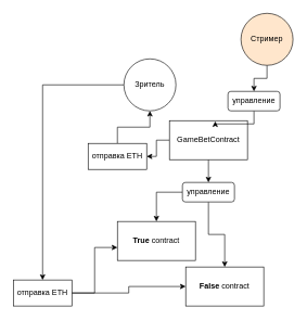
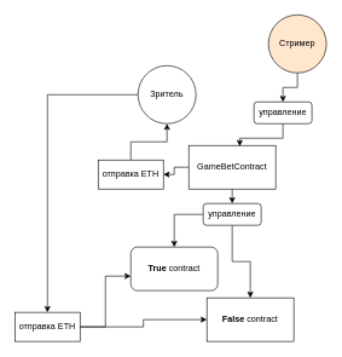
  <mxCell id="0" />
  <mxCell id="1" parent="0" />
  <mxCell id="2" style="edgeStyle=orthogonalEdgeStyle;rounded=0;orthogonalLoop=1;jettySize=auto;html=1;entryX=0.5;entryY=0;entryDx=0;entryDy=0;" edge="1" parent="1" source="3" target="18"><mxGeometry relative="1" as="geometry" /></mxCell>
  <mxCell id="3" value="Зритель" style="ellipse;whiteSpace=wrap;html=1;aspect=fixed;" vertex="1" parent="1"><mxGeometry x="190" y="90" width="80" height="80" as="geometry" /></mxCell>
  <mxCell id="4" style="edgeStyle=orthogonalEdgeStyle;rounded=0;orthogonalLoop=1;jettySize=auto;html=1;" edge="1" parent="1" source="5" target="10"><mxGeometry relative="1" as="geometry" /></mxCell>
  <mxCell id="5" value="Стример" style="ellipse;whiteSpace=wrap;html=1;aspect=fixed;fillColor=#ffe6cc;" vertex="1" parent="1"><mxGeometry x="370" y="20" width="80" height="80" as="geometry" /></mxCell>
  <mxCell id="6" style="edgeStyle=orthogonalEdgeStyle;rounded=0;orthogonalLoop=1;jettySize=auto;html=1;exitX=0.5;exitY=1;exitDx=0;exitDy=0;entryX=0.5;entryY=0;entryDx=0;entryDy=0;" edge="1" parent="1" source="8" target="15"><mxGeometry relative="1" as="geometry" /></mxCell>
  <mxCell id="7" style="edgeStyle=orthogonalEdgeStyle;rounded=0;orthogonalLoop=1;jettySize=auto;html=1;" edge="1" parent="1" source="8" target="20"><mxGeometry relative="1" as="geometry" /></mxCell>
- <mxCell id="8" value="GameBetContract" style="rounded=0;whiteSpace=wrap;html=1;" vertex="1" parent="1"><mxGeometry x="260" y="185" width="120" height="60" as="geometry" /></mxCell>
+ <mxCell id="8" value="GameBetContract" style="rounded=0;whiteSpace=wrap;html=1;" vertex="1" parent="1"><mxGeometry x="260" y="200" width="120" height="60" as="geometry" /></mxCell>
  <mxCell id="9" style="edgeStyle=orthogonalEdgeStyle;rounded=0;orthogonalLoop=1;jettySize=auto;html=1;entryX=0.587;entryY=0.017;entryDx=0;entryDy=0;entryPerimeter=0;" edge="1" parent="1" source="10" target="8"><mxGeometry relative="1" as="geometry" /></mxCell>
  <mxCell id="10" value="управление" style="rounded=1;whiteSpace=wrap;html=1;" vertex="1" parent="1"><mxGeometry x="350" y="140" width="80" height="30" as="geometry" /></mxCell>
- <mxCell id="11" value="&lt;b&gt;True &lt;/b&gt;contract" style="rounded=0;whiteSpace=wrap;html=1;" vertex="1" parent="1"><mxGeometry x="180" y="340" width="120" height="60" as="geometry" /></mxCell>
+ <mxCell id="11" value="&lt;b&gt;True &lt;/b&gt;contract" style="whiteSpace=wrap;html=1;rounded=1;" vertex="1" parent="1"><mxGeometry x="180" y="340" width="120" height="60" as="geometry" /></mxCell>
  <mxCell id="12" value="&lt;b&gt;False&amp;nbsp;&lt;/b&gt;contract" style="rounded=0;whiteSpace=wrap;html=1;" vertex="1" parent="1"><mxGeometry x="285" y="410" width="120" height="60" as="geometry" /></mxCell>
  <mxCell id="13" style="edgeStyle=orthogonalEdgeStyle;rounded=0;orthogonalLoop=1;jettySize=auto;html=1;exitX=0;exitY=0.5;exitDx=0;exitDy=0;entryX=0.5;entryY=0;entryDx=0;entryDy=0;" edge="1" parent="1" source="15" target="11"><mxGeometry relative="1" as="geometry" /></mxCell>
  <mxCell id="14" style="edgeStyle=orthogonalEdgeStyle;rounded=0;orthogonalLoop=1;jettySize=auto;html=1;entryX=0.5;entryY=0;entryDx=0;entryDy=0;" edge="1" parent="1" source="15" target="12"><mxGeometry relative="1" as="geometry"><mxPoint x="390" y="330" as="targetPoint" /></mxGeometry></mxCell>
  <mxCell id="15" value="управление" style="rounded=1;whiteSpace=wrap;html=1;" vertex="1" parent="1"><mxGeometry x="280" y="280" width="80" height="30" as="geometry" /></mxCell>
  <mxCell id="16" style="edgeStyle=orthogonalEdgeStyle;rounded=0;orthogonalLoop=1;jettySize=auto;html=1;entryX=0;entryY=0.667;entryDx=0;entryDy=0;entryPerimeter=0;" edge="1" parent="1" source="18" target="11"><mxGeometry relative="1" as="geometry" /></mxCell>
  <mxCell id="17" style="edgeStyle=orthogonalEdgeStyle;rounded=0;orthogonalLoop=1;jettySize=auto;html=1;entryX=0;entryY=0.5;entryDx=0;entryDy=0;" edge="1" parent="1" source="18" target="12"><mxGeometry relative="1" as="geometry" /></mxCell>
  <mxCell id="18" value="отправка ETH" style="rounded=0;whiteSpace=wrap;html=1;" vertex="1" parent="1"><mxGeometry x="20" y="430" width="90" height="40" as="geometry" /></mxCell>
  <mxCell id="19" style="edgeStyle=orthogonalEdgeStyle;rounded=0;orthogonalLoop=1;jettySize=auto;html=1;entryX=0.5;entryY=1;entryDx=0;entryDy=0;" edge="1" parent="1" source="20" target="3"><mxGeometry relative="1" as="geometry" /></mxCell>
  <mxCell id="20" value="отправка ETH" style="rounded=0;whiteSpace=wrap;html=1;" vertex="1" parent="1"><mxGeometry x="135" y="220" width="90" height="40" as="geometry" /></mxCell>
